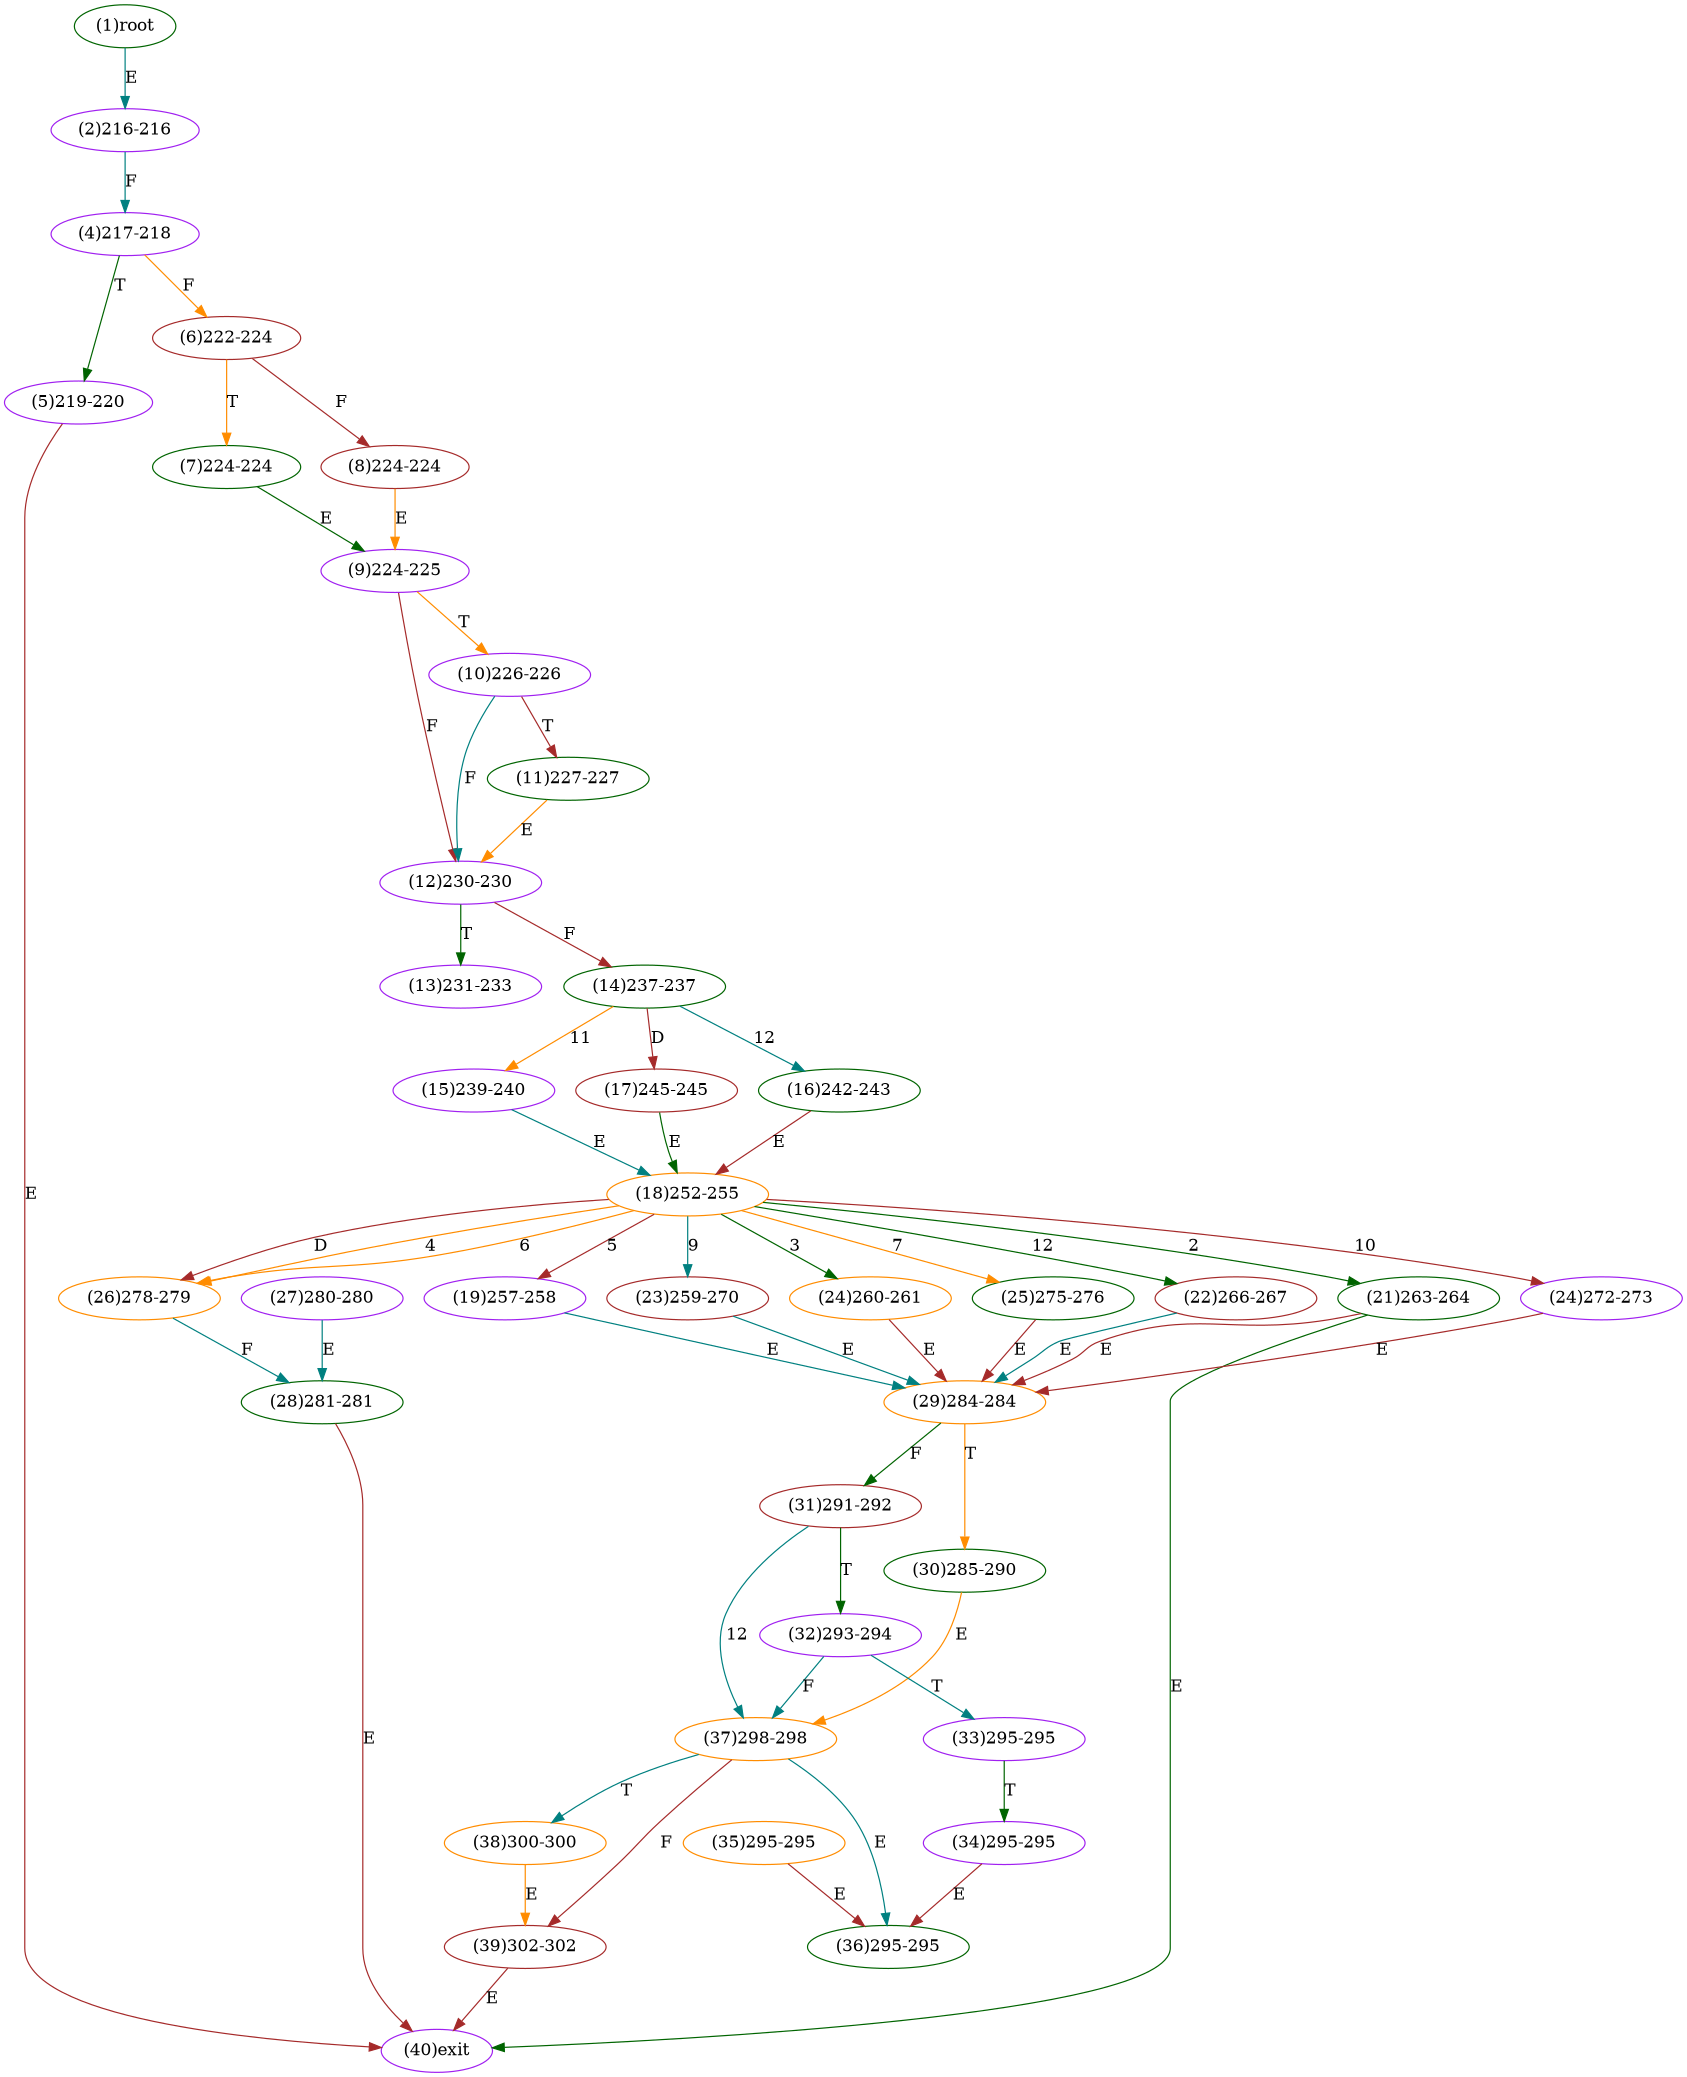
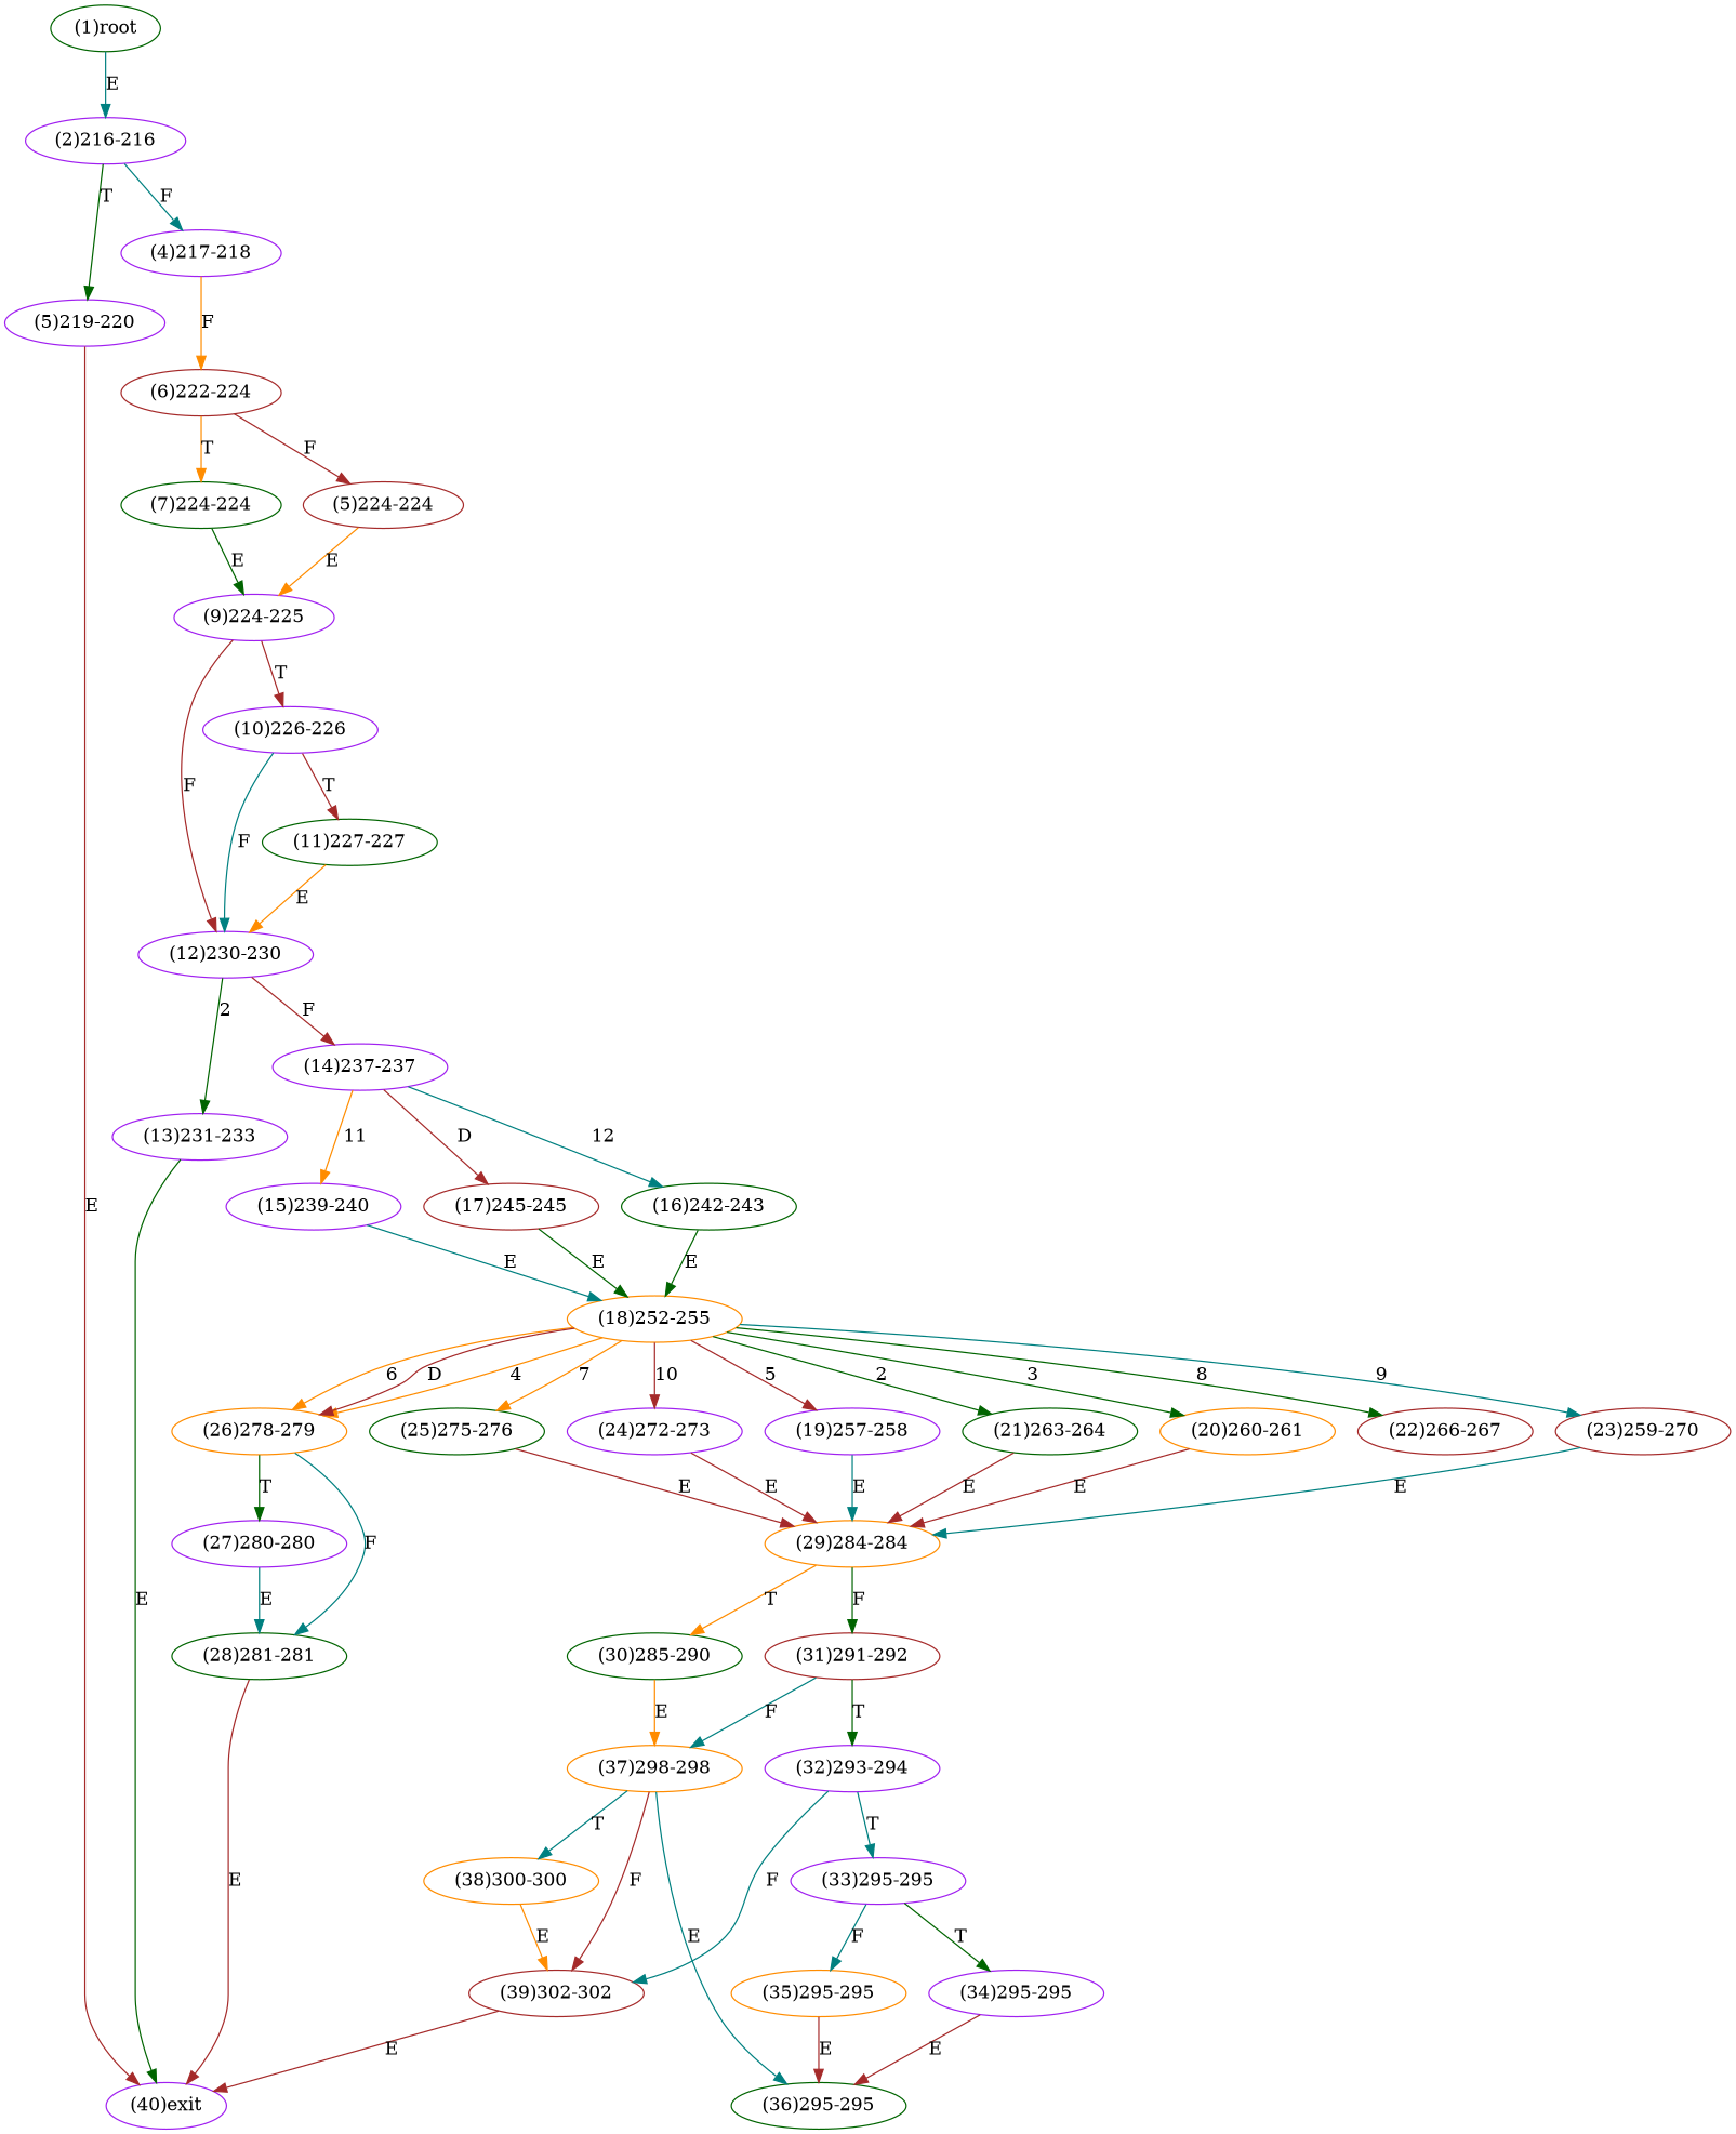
  digraph {
    node [color=purple]
    edge [color=brown]
    n1 [color=darkgreen label="(1)root"]
    n2 [label="(2)216-216"]
    n3 [label="(4)217-218"]
    n4 [label="(5)219-220"]
    n5 [color=brown label="(6)222-224"]
    n6 [label="(40)exit"]
    n7 [color=darkgreen label="(7)224-224"]
-   n8 [color=brown label="(8)224-224"]
+   n8 [color=brown label="(5)224-224"]
    n9 [label="(9)224-225"]
    n10 [label="(10)226-226"]
    n11 [label="(12)230-230"]
    n12 [color=darkgreen label="(11)227-227"]
    n13 [label="(13)231-233"]
-   n14 [color=darkgreen label="(14)237-237"]
+   n14 [label="(14)237-237"]
    n15 [label="(15)239-240"]
    n16 [color=brown label="(17)245-245"]
    n17 [color=darkgreen label="(16)242-243"]
    n18 [color=darkorange label="(18)252-255"]
    n19 [label="(19)257-258"]
    n20 [color=darkgreen label="(21)263-264"]
-   n21 [color=darkorange label="(24)260-261"]
+   n21 [color=darkorange label="(20)260-261"]
    n22 [color=brown label="(23)259-270"]
    n23 [color=brown label="(22)266-267"]
    n24 [color=darkgreen label="(25)275-276"]
    n25 [label="(24)272-273"]
    n26 [color=darkorange label="(26)278-279"]
    n27 [color=darkorange label="(29)284-284"]
    n28 [color=brown label="(31)291-292"]
    n29 [color=darkgreen label="(30)285-290"]
    n30 [label="(27)280-280"]
    n31 [color=darkgreen label="(28)281-281"]
    n32 [label="(32)293-294"]
    n33 [color=darkorange label="(37)298-298"]
    n34 [label="(33)295-295"]
    n35 [color=darkgreen label="(36)295-295"]
    n36 [color=darkorange label="(38)300-300"]
    n37 [color=brown label="(39)302-302"]
    n38 [label="(34)295-295"]
    n39 [color=darkorange label="(35)295-295"]
    n1 -> n2 [color=teal label=E]
    n2 -> n3 [color=teal label=F]
-   n3 -> n4 [color=darkgreen label=T]
+   n2 -> n4 [color=darkgreen label=T]
    n3 -> n5 [color=darkorange label=F]
    n4 -> n6 [label=E]
    n5 -> n7 [color=darkorange label=T]
    n5 -> n8 [label=F]
    n7 -> n9 [color=darkgreen label=E]
    n8 -> n9 [color=darkorange label=E]
-   n9 -> n10 [color=darkorange label=T]
+   n9 -> n10 [label=T]
    n9 -> n11 [label=F]
    n10 -> n11 [color=teal label=F]
    n10 -> n12 [label=T]
-   n11 -> n13 [color=darkgreen label=T]
+   n11 -> n13 [color=darkgreen label=2]
    n11 -> n14 [label=F]
    n12 -> n11 [color=darkorange label=E]
-   n20 -> n6 [color=darkgreen label=E]
+   n13 -> n6 [color=darkgreen label=E]
    n14 -> n15 [color=darkorange label=11]
    n14 -> n16 [label=D]
    n14 -> n17 [color=teal label=12]
    n15 -> n18 [color=teal label=E]
    n16 -> n18 [color=darkgreen label=E]
-   n17 -> n18 [label=E]
+   n17 -> n18 [color=darkgreen label=E]
    n18 -> n19 [label=5]
    n18 -> n20 [color=darkgreen label=2]
    n18 -> n21 [color=darkgreen label=3]
    n18 -> n22 [color=teal label=9]
-   n18 -> n23 [color=darkgreen label=12]
+   n18 -> n23 [color=darkgreen label=8]
    n18 -> n24 [color=darkorange label=7]
    n18 -> n25 [label=10]
    n18 -> n26 [color=darkorange label=4]
    n18 -> n26 [color=darkorange label=6]
    n18 -> n26 [label=D]
    n19 -> n27 [color=teal label=E]
    n20 -> n27 [label=E]
    n21 -> n27 [label=E]
    n22 -> n27 [color=teal label=E]
-   n23 -> n27 [color=teal label=E]
    n24 -> n27 [label=E]
    n25 -> n27 [label=E]
+   n26 -> n30 [color=darkgreen label=T]
    n26 -> n31 [color=teal label=F]
    n27 -> n28 [color=darkgreen label=F]
    n27 -> n29 [color=darkorange label=T]
    n28 -> n32 [color=darkgreen label=T]
-   n28 -> n33 [color=teal label=12]
+   n28 -> n33 [color=teal label=F]
    n29 -> n33 [color=darkorange label=E]
    n30 -> n31 [color=teal label=E]
    n31 -> n6 [label=E]
-   n32 -> n33 [color=teal label=F]
+   n32 -> n37 [color=teal label=F]
    n32 -> n34 [color=teal label=T]
    n33 -> n35 [color=teal label=E]
    n33 -> n36 [color=teal label=T]
    n33 -> n37 [label=F]
    n34 -> n38 [color=darkgreen label=T]
+   n34 -> n39 [color=teal label=F]
    n36 -> n37 [color=darkorange label=E]
    n37 -> n6 [label=E]
    n38 -> n35 [label=E]
    n39 -> n35 [label=E]
  }
